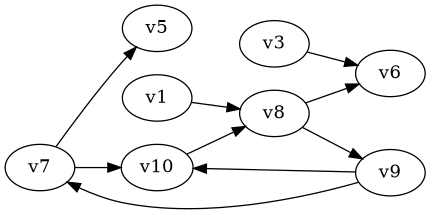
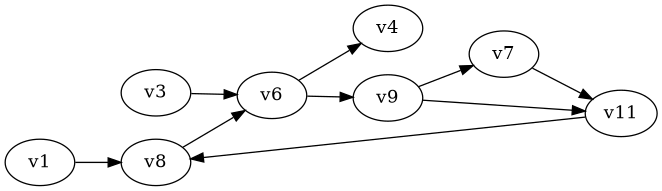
  digraph {
    multiplicity_factor=1
    overall_factor=-1
    rankdir=LR
    edge [pdg=1]
-   v5 [int_id=V_98]
    v8 [int_id=V_71]
    v1
    v6 [int_id=V_98]
+   v4
    v3
    v7 [int_id=V_71]
-   v10 [int_id=V_74]
+   v10 [int_id=V_74 label=v11]
    v9 [int_id=V_74]
    v8 -> v6 [pdg=22]
-   v8 -> v9
+   v6 -> v9
    v1 -> v8 [mom=p1 pdg=-11]
+   v6 -> v4 [mom=p2 pdg=11]
    v3 -> v6 [mom=p1 pdg=-11]
-   v7 -> v5 [pdg=22]
    v7 -> v10
    v10 -> v8 [lmb_index=0]
    v9 -> v7
    v9 -> v10 [lmb_index=1 pdg=21]
  }
